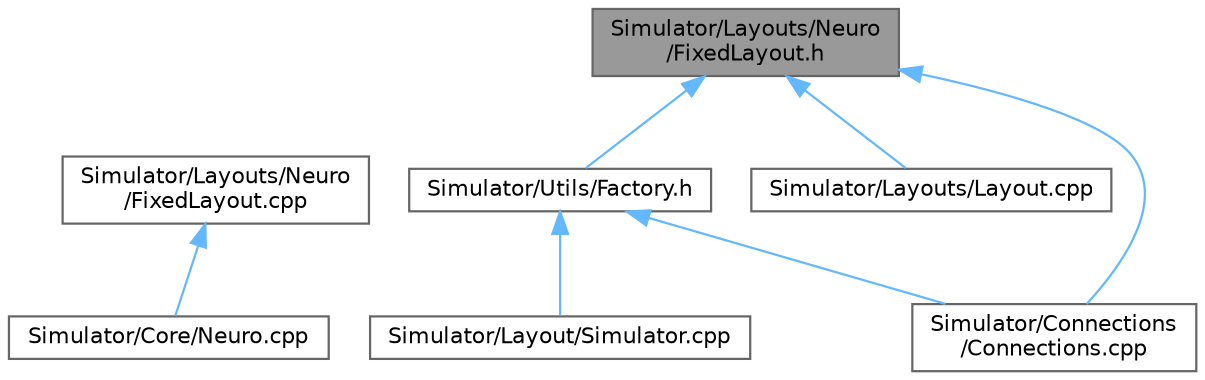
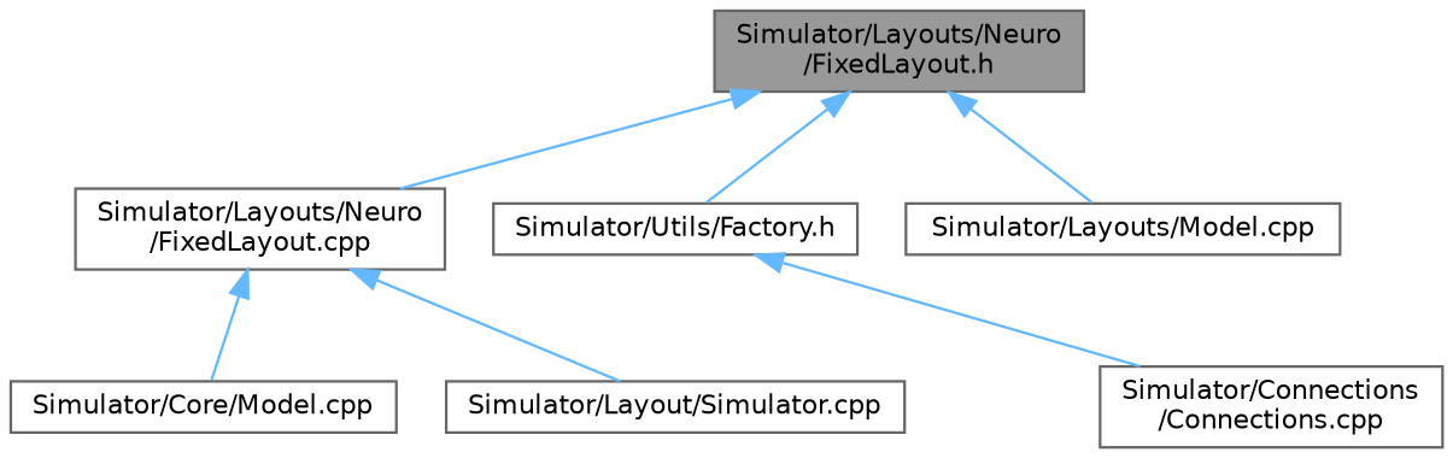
  digraph {
    fontname="DejaVu Sans"
    node [color=grey40 fillcolor=white fontname="DejaVu Sans" fontsize=10 shape=box style=filled]
    edge [color=steelblue1 dir=back fontname="DejaVu Sans" fontsize=10 labelfontname=Helvetica labelfontsize=10 style=solid]
    n1 [color=gray40 fillcolor=grey60 fontcolor=black height=0.2 label="Simulator/Layouts/Neuro\l/FixedLayout.h" width=0.4]
    n2 [height=0.2 label="Simulator/Layouts/Neuro\l/FixedLayout.cpp" width=0.4]
    n3 [height=0.2 label="Simulator/Utils/Factory.h" width=0.4]
-   n4 [height=0.2 label="Simulator/Layouts/Layout.cpp" width=0.4]
-   n5 [height=0.2 label="Simulator/Core/Neuro.cpp" width=0.4]
+   n4 [height=0.2 label="Simulator/Layouts/Model.cpp" width=0.4]
+   n5 [height=0.2 label="Simulator/Core/Model.cpp" width=0.4]
    n6 [height=0.2 label="Simulator/Connections\l/Connections.cpp" width=0.4]
    n7 [height=0.2 label="Simulator/Layout/Simulator.cpp" width=0.4]
-   n1 -> n6
+   n1 -> n2
    n1 -> n3
    n1 -> n4
    n2 -> n5
    n3 -> n6
-   n3 -> n7
+   n2 -> n7
  }
